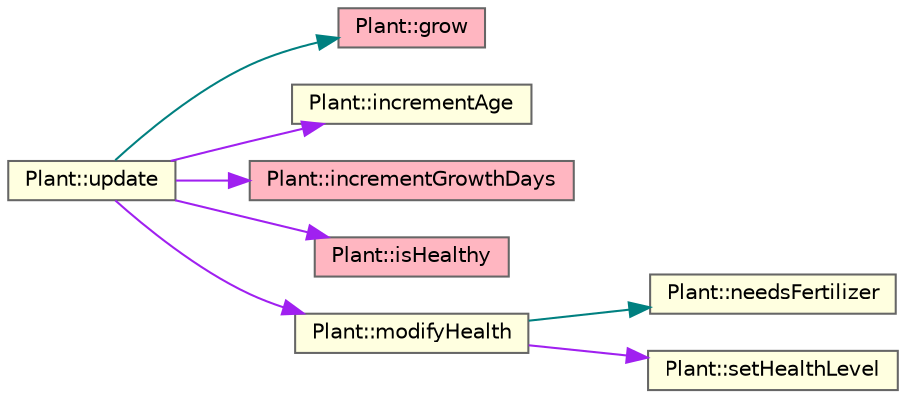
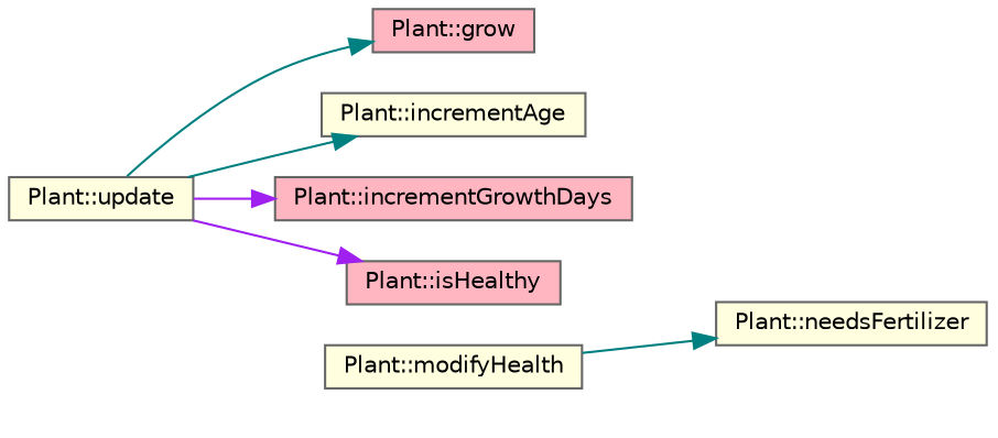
  digraph {
    rankdir=LR
    node [color=grey40 fillcolor=lightyellow fontname=Helvetica fontsize=10 shape=box style=filled]
    edge [color=purple fontname=Helvetica fontsize=10 labelfontname=Helvetica labelfontsize=10 style=solid]
    n1 [color=gray40 fontcolor=black height=0.2 label="Plant::update" width=0.4]
    n2 [fillcolor=lightpink height=0.2 label="Plant::grow" width=0.4]
    n3 [height=0.2 label="Plant::incrementAge" width=0.4]
    n4 [fillcolor=lightpink height=0.2 label="Plant::incrementGrowthDays" width=0.4]
    n5 [fillcolor=lightpink height=0.2 label="Plant::isHealthy" width=0.4]
    n6 [height=0.2 label="Plant::modifyHealth" width=0.4]
    n7 [height=0.2 label="Plant::needsFertilizer" width=0.4]
-   n8 [height=0.2 label="Plant::setHealthLevel" width=0.4]
    n1 -> n2 [color=teal]
-   n1 -> n3
+   n1 -> n3 [color=teal]
    n1 -> n4
    n1 -> n5
-   n1 -> n6
    n6 -> n7 [color=teal]
-   n6 -> n8
  }
